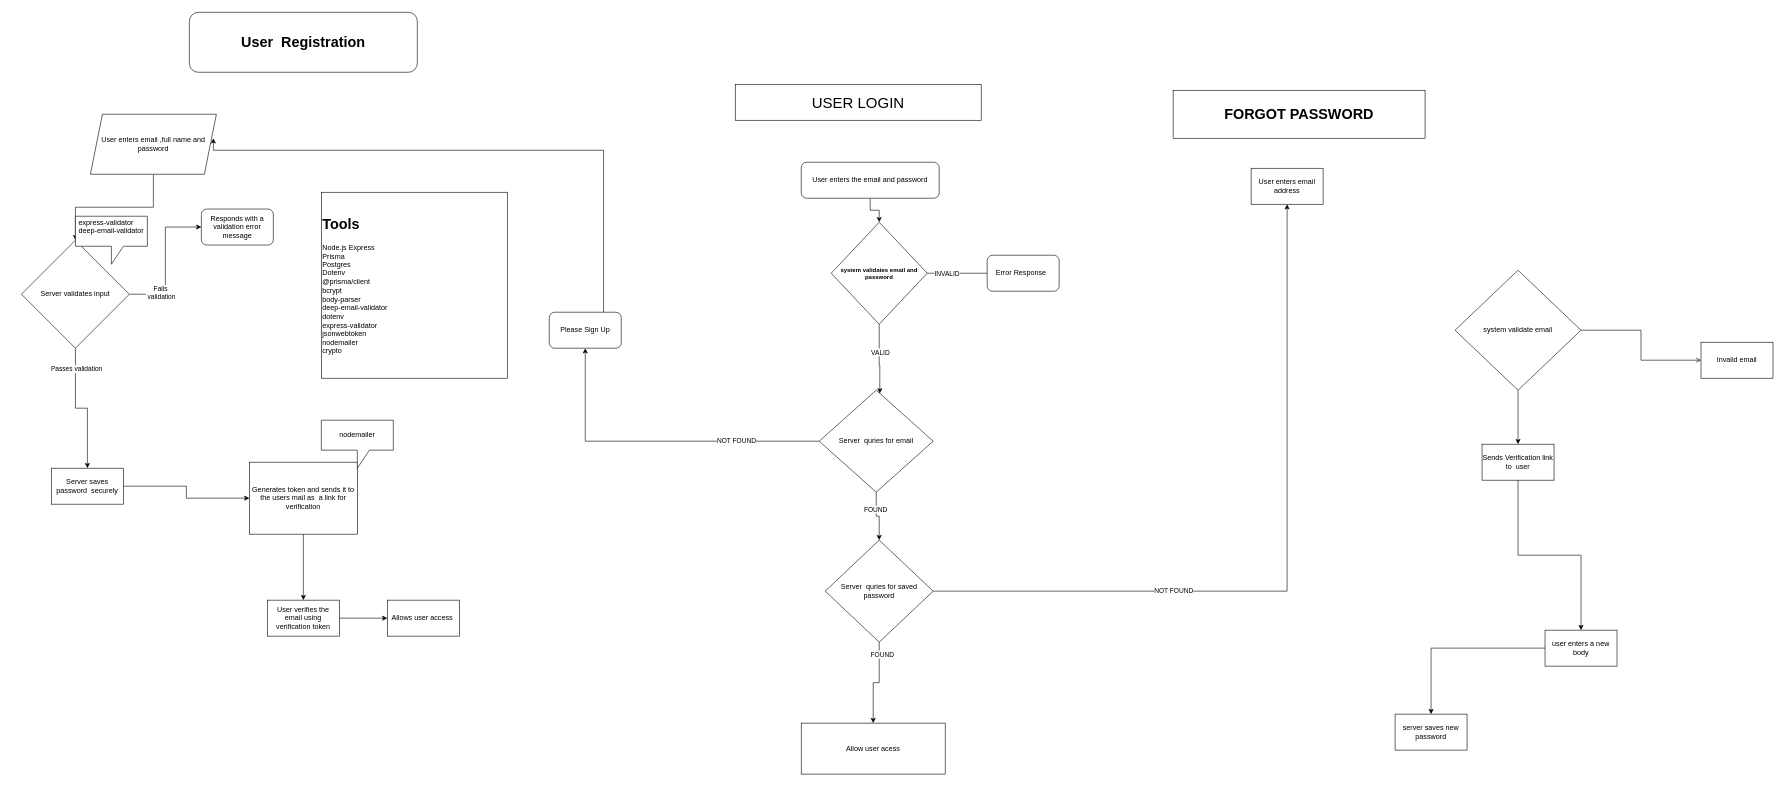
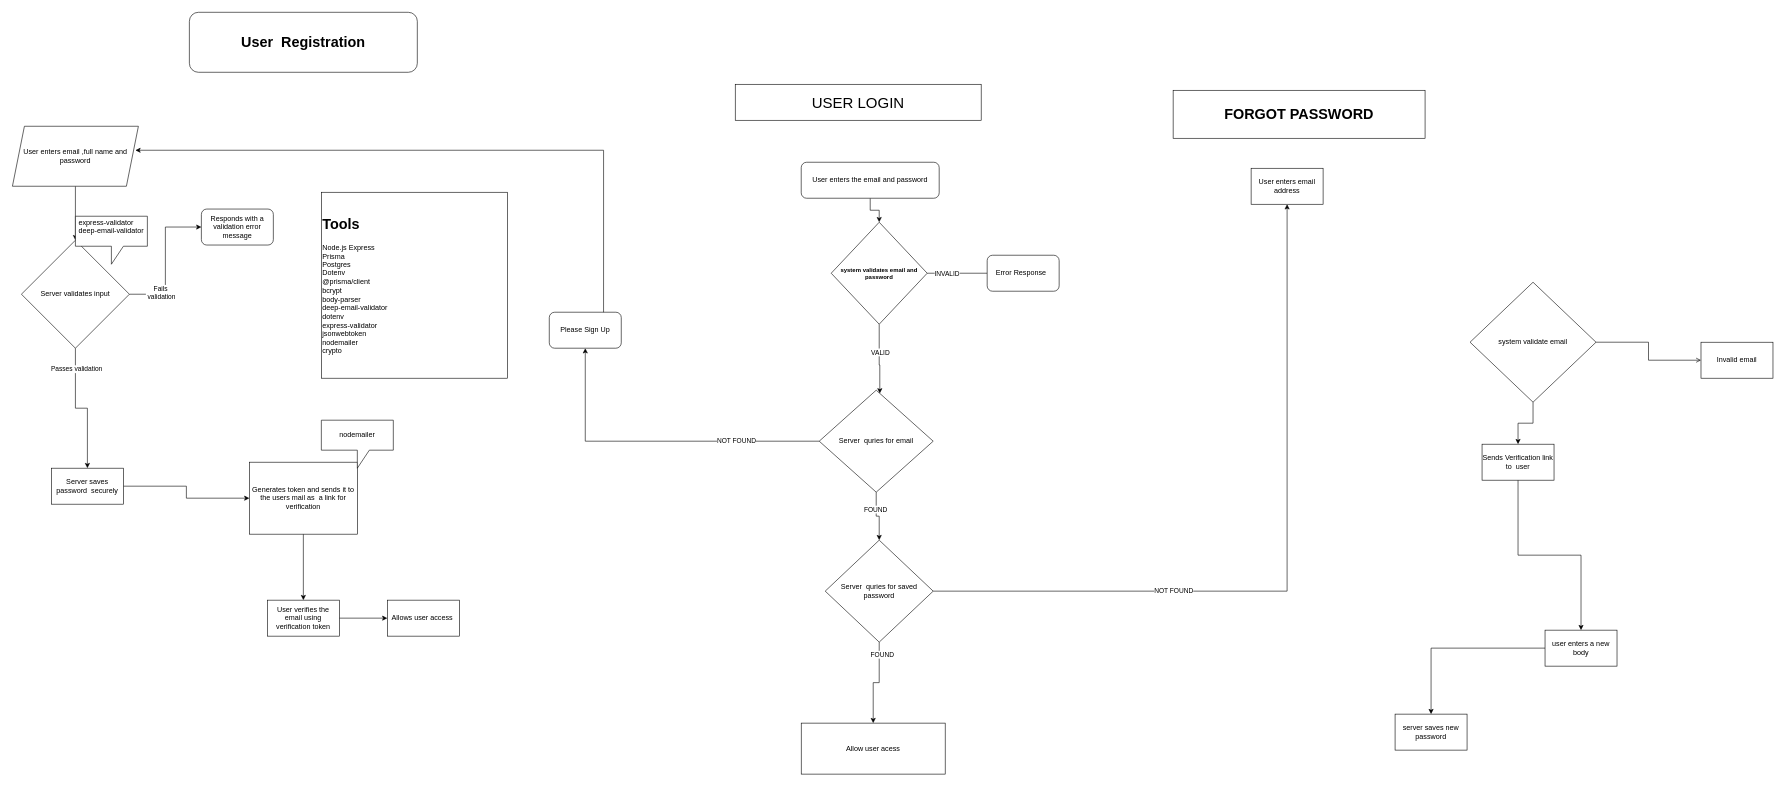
  <mxCell id="0" />
  <mxCell id="1" parent="0" />
  <mxCell id="2" value="&lt;h1&gt;Tools&lt;/h1&gt;&lt;div&gt;Node.js Express&lt;/div&gt;&lt;div&gt;Prisma&amp;nbsp;&lt;/div&gt;&lt;div&gt;Postgres&lt;/div&gt;&lt;div&gt;Dotenv&lt;/div&gt;&lt;div&gt;&lt;div&gt;@prisma/client&lt;/div&gt;&lt;div&gt;bcrypt&lt;/div&gt;&lt;div&gt;body-parser&lt;/div&gt;&lt;div&gt;deep-email-validator&lt;/div&gt;&lt;div&gt;dotenv&lt;/div&gt;&lt;div&gt;express-validator&lt;/div&gt;&lt;div&gt;jsonwebtoken&lt;/div&gt;&lt;div&gt;nodemailer&lt;/div&gt;&lt;/div&gt;&lt;div&gt;crypto&lt;/div&gt;&lt;div&gt;&lt;br&gt;&lt;/div&gt;" style="whiteSpace=wrap;html=1;aspect=fixed;align=left;" vertex="1" parent="1"><mxGeometry x="535" y="320" width="310" height="310" as="geometry" /></mxCell>
  <mxCell id="3" style="edgeStyle=orthogonalEdgeStyle;rounded=0;orthogonalLoop=1;jettySize=auto;html=1;entryX=0.5;entryY=0;entryDx=0;entryDy=0;" edge="1" parent="1" source="4" target="9"><mxGeometry relative="1" as="geometry" /></mxCell>
- <mxCell id="4" value="&lt;div style=&quot;&quot;&gt;&lt;span style=&quot;background-color: initial;&quot;&gt;User enters email ,full name and password&lt;/span&gt;&lt;/div&gt;" style="shape=parallelogram;perimeter=parallelogramPerimeter;whiteSpace=wrap;html=1;fixedSize=1;align=center;" vertex="1" parent="1"><mxGeometry x="150" y="190" width="210" height="100" as="geometry" /></mxCell>
+ <mxCell id="4" value="&lt;div style=&quot;&quot;&gt;&lt;span style=&quot;background-color: initial;&quot;&gt;User enters email ,full name and password&lt;/span&gt;&lt;/div&gt;" style="shape=parallelogram;perimeter=parallelogramPerimeter;whiteSpace=wrap;html=1;fixedSize=1;align=center;" vertex="1" parent="1"><mxGeometry x="20" y="210" width="210" height="100" as="geometry" /></mxCell>
  <mxCell id="5" style="edgeStyle=orthogonalEdgeStyle;rounded=0;orthogonalLoop=1;jettySize=auto;html=1;entryX=0.5;entryY=0;entryDx=0;entryDy=0;" edge="1" parent="1" source="9" target="12"><mxGeometry relative="1" as="geometry"><mxPoint x="135" y="630" as="targetPoint" /></mxGeometry></mxCell>
  <mxCell id="6" value="Passes validation" style="edgeLabel;html=1;align=center;verticalAlign=middle;resizable=0;points=[];" vertex="1" connectable="0" parent="5"><mxGeometry x="-0.689" y="1" relative="1" as="geometry"><mxPoint as="offset" /></mxGeometry></mxCell>
  <mxCell id="7" value="" style="edgeStyle=orthogonalEdgeStyle;rounded=0;orthogonalLoop=1;jettySize=auto;html=1;" edge="1" parent="1" source="9" target="10"><mxGeometry relative="1" as="geometry" /></mxCell>
  <mxCell id="8" value="Fails&lt;br&gt;&amp;nbsp;validation" style="edgeLabel;html=1;align=center;verticalAlign=middle;resizable=0;points=[];" vertex="1" connectable="0" parent="7"><mxGeometry x="-0.561" y="3" relative="1" as="geometry"><mxPoint as="offset" /></mxGeometry></mxCell>
  <mxCell id="9" value="Server validates input" style="rhombus;whiteSpace=wrap;html=1;" vertex="1" parent="1"><mxGeometry x="35" y="400" width="180" height="180" as="geometry" /></mxCell>
  <mxCell id="10" value="Responds with a validation error message" style="rounded=1;whiteSpace=wrap;html=1;" vertex="1" parent="1"><mxGeometry x="335" y="348" width="120" height="60" as="geometry" /></mxCell>
  <mxCell id="11" value="" style="edgeStyle=orthogonalEdgeStyle;rounded=0;orthogonalLoop=1;jettySize=auto;html=1;" edge="1" parent="1" source="12" target="46"><mxGeometry relative="1" as="geometry" /></mxCell>
  <mxCell id="12" value="Server saves password&amp;nbsp; securely" style="rounded=0;whiteSpace=wrap;html=1;" vertex="1" parent="1"><mxGeometry x="85" y="780" width="120" height="60" as="geometry" /></mxCell>
  <mxCell id="13" value="&lt;font style=&quot;font-size: 25px;&quot;&gt;USER LOGIN&lt;/font&gt;" style="rounded=0;whiteSpace=wrap;html=1;" vertex="1" parent="1"><mxGeometry x="1225" y="140" width="410" height="60" as="geometry" /></mxCell>
  <mxCell id="14" style="edgeStyle=orthogonalEdgeStyle;rounded=0;orthogonalLoop=1;jettySize=auto;html=1;exitX=0.5;exitY=1;exitDx=0;exitDy=0;" edge="1" parent="1" source="15" target="20"><mxGeometry relative="1" as="geometry"><mxPoint x="1450" y="420" as="targetPoint" /></mxGeometry></mxCell>
  <mxCell id="15" value="User enters the email and password" style="rounded=1;whiteSpace=wrap;html=1;" vertex="1" parent="1"><mxGeometry x="1335" y="270" width="230" height="60" as="geometry" /></mxCell>
  <mxCell id="16" style="edgeStyle=orthogonalEdgeStyle;rounded=0;orthogonalLoop=1;jettySize=auto;html=1;exitX=1;exitY=0.5;exitDx=0;exitDy=0;endArrow=none;" edge="1" parent="1" source="20" target="31"><mxGeometry relative="1" as="geometry"><mxPoint x="1625" y="454.632" as="targetPoint" /></mxGeometry></mxCell>
  <mxCell id="17" value="INVALID&lt;br&gt;" style="edgeLabel;html=1;align=center;verticalAlign=middle;resizable=0;points=[];" vertex="1" connectable="0" parent="16"><mxGeometry x="-0.351" relative="1" as="geometry"><mxPoint as="offset" /></mxGeometry></mxCell>
  <mxCell id="18" value="" style="edgeStyle=orthogonalEdgeStyle;rounded=0;orthogonalLoop=1;jettySize=auto;html=1;" edge="1" parent="1" source="20" target="25"><mxGeometry relative="1" as="geometry"><mxPoint x="1465" y="690" as="targetPoint" /><Array as="points"><mxPoint x="1465" y="608" /><mxPoint x="1466" y="608" /></Array></mxGeometry></mxCell>
  <mxCell id="19" value="VALID" style="edgeLabel;html=1;align=center;verticalAlign=middle;resizable=0;points=[];" vertex="1" connectable="0" parent="18"><mxGeometry x="-0.203" y="1" relative="1" as="geometry"><mxPoint as="offset" /></mxGeometry></mxCell>
  <mxCell id="20" value="&lt;h5&gt;system validates email and password&lt;/h5&gt;" style="rhombus;whiteSpace=wrap;html=1;" vertex="1" parent="1"><mxGeometry x="1385" y="370" width="160" height="170" as="geometry" /></mxCell>
  <mxCell id="21" value="" style="edgeStyle=orthogonalEdgeStyle;rounded=0;orthogonalLoop=1;jettySize=auto;html=1;" edge="1" parent="1" source="25" target="30"><mxGeometry relative="1" as="geometry" /></mxCell>
  <mxCell id="22" value="FOUND&lt;br&gt;" style="edgeLabel;html=1;align=center;verticalAlign=middle;resizable=0;points=[];" vertex="1" connectable="0" parent="21"><mxGeometry x="-0.35" y="-2" relative="1" as="geometry"><mxPoint as="offset" /></mxGeometry></mxCell>
  <mxCell id="23" style="edgeStyle=orthogonalEdgeStyle;rounded=0;orthogonalLoop=1;jettySize=auto;html=1;" edge="1" parent="1" source="25" target="32"><mxGeometry relative="1" as="geometry"><mxPoint x="955" y="620" as="targetPoint" /></mxGeometry></mxCell>
  <mxCell id="24" value="NOT FOUND" style="edgeLabel;html=1;align=center;verticalAlign=middle;resizable=0;points=[];" vertex="1" connectable="0" parent="23"><mxGeometry x="-0.491" y="-2" relative="1" as="geometry"><mxPoint as="offset" /></mxGeometry></mxCell>
  <mxCell id="25" value="Server&amp;nbsp; quries for email" style="rhombus;whiteSpace=wrap;html=1;" vertex="1" parent="1"><mxGeometry x="1365" y="650" width="190" height="170" as="geometry" /></mxCell>
  <mxCell id="26" value="" style="edgeStyle=orthogonalEdgeStyle;rounded=0;orthogonalLoop=1;jettySize=auto;html=1;" edge="1" parent="1" source="30" target="33"><mxGeometry relative="1" as="geometry" /></mxCell>
  <mxCell id="27" value="NOT FOUND&lt;br&gt;" style="edgeLabel;html=1;align=center;verticalAlign=middle;resizable=0;points=[];" vertex="1" connectable="0" parent="26"><mxGeometry x="-0.353" y="2" relative="1" as="geometry"><mxPoint as="offset" /></mxGeometry></mxCell>
  <mxCell id="28" value="" style="edgeStyle=orthogonalEdgeStyle;rounded=0;orthogonalLoop=1;jettySize=auto;html=1;" edge="1" parent="1" source="30" target="34"><mxGeometry relative="1" as="geometry" /></mxCell>
  <mxCell id="29" value="FOUND&lt;br&gt;" style="edgeLabel;html=1;align=center;verticalAlign=middle;resizable=0;points=[];" vertex="1" connectable="0" parent="28"><mxGeometry x="-0.724" y="4" relative="1" as="geometry"><mxPoint as="offset" /></mxGeometry></mxCell>
  <mxCell id="30" value="Server&amp;nbsp; quries for saved password" style="rhombus;whiteSpace=wrap;html=1;" vertex="1" parent="1"><mxGeometry x="1375" y="900" width="180" height="170" as="geometry" /></mxCell>
  <mxCell id="31" value="Error Response&amp;nbsp;&amp;nbsp;" style="rounded=1;whiteSpace=wrap;html=1;" vertex="1" parent="1"><mxGeometry x="1645" y="425.002" width="120" height="60" as="geometry" /></mxCell>
  <mxCell id="32" value="Please Sign Up" style="rounded=1;whiteSpace=wrap;html=1;" vertex="1" parent="1"><mxGeometry x="915" y="520" width="120" height="60" as="geometry" /></mxCell>
  <mxCell id="33" value="User enters email address" style="whiteSpace=wrap;html=1;" vertex="1" parent="1"><mxGeometry x="2085" y="280" width="120" height="60" as="geometry" /></mxCell>
  <mxCell id="34" value="Allow user acess&lt;br&gt;" style="whiteSpace=wrap;html=1;" vertex="1" parent="1"><mxGeometry x="1335" y="1205" width="240" height="85" as="geometry" /></mxCell>
  <mxCell id="35" value="&lt;h1&gt;&lt;font style=&quot;font-size: 24px;&quot;&gt;FORGOT PASSWORD&lt;/font&gt;&lt;/h1&gt;" style="rounded=0;whiteSpace=wrap;html=1;" vertex="1" parent="1"><mxGeometry x="1955" y="150" width="420" height="80" as="geometry" /></mxCell>
  <mxCell id="36" value="" style="edgeStyle=orthogonalEdgeStyle;rounded=0;orthogonalLoop=1;jettySize=auto;html=1;endArrow=open;" edge="1" parent="1" source="38" target="39"><mxGeometry relative="1" as="geometry" /></mxCell>
  <mxCell id="37" value="" style="edgeStyle=orthogonalEdgeStyle;rounded=0;orthogonalLoop=1;jettySize=auto;html=1;" edge="1" parent="1" source="44" target="41"><mxGeometry relative="1" as="geometry" /></mxCell>
- <mxCell id="38" value="system validate email" style="rhombus;whiteSpace=wrap;html=1;" vertex="1" parent="1"><mxGeometry x="2425" y="450" width="210" height="200" as="geometry" /></mxCell>
+ <mxCell id="38" value="system validate email" style="rhombus;whiteSpace=wrap;html=1;" vertex="1" parent="1"><mxGeometry x="2450" y="470" width="210" height="200" as="geometry" /></mxCell>
  <mxCell id="39" value="Invalid email" style="whiteSpace=wrap;html=1;" vertex="1" parent="1"><mxGeometry x="2835" y="570" width="120" height="60" as="geometry" /></mxCell>
  <mxCell id="40" value="" style="edgeStyle=orthogonalEdgeStyle;rounded=0;orthogonalLoop=1;jettySize=auto;html=1;" edge="1" parent="1" source="41" target="42"><mxGeometry relative="1" as="geometry" /></mxCell>
  <mxCell id="41" value="user enters a new body" style="whiteSpace=wrap;html=1;" vertex="1" parent="1"><mxGeometry x="2575" y="1050" width="120" height="60" as="geometry" /></mxCell>
  <mxCell id="42" value="server saves new password" style="whiteSpace=wrap;html=1;" vertex="1" parent="1"><mxGeometry x="2325" y="1190" width="120" height="60" as="geometry" /></mxCell>
  <mxCell id="43" value="" style="edgeStyle=orthogonalEdgeStyle;rounded=0;orthogonalLoop=1;jettySize=auto;html=1;" edge="1" parent="1" source="38" target="44"><mxGeometry relative="1" as="geometry"><mxPoint x="2530" y="650" as="sourcePoint" /><mxPoint x="2635" y="1050" as="targetPoint" /></mxGeometry></mxCell>
  <mxCell id="44" value="Sends Verification link to&amp;nbsp; user" style="rounded=0;whiteSpace=wrap;html=1;" vertex="1" parent="1"><mxGeometry x="2470" y="740" width="120" height="60" as="geometry" /></mxCell>
  <mxCell id="45" value="" style="edgeStyle=orthogonalEdgeStyle;rounded=0;orthogonalLoop=1;jettySize=auto;html=1;" edge="1" parent="1" source="46" target="48"><mxGeometry relative="1" as="geometry" /></mxCell>
  <mxCell id="46" value="Generates token and sends it to the users mail as&amp;nbsp; a link for verification" style="whiteSpace=wrap;html=1;rounded=0;" vertex="1" parent="1"><mxGeometry x="415" y="770" width="180" height="120" as="geometry" /></mxCell>
  <mxCell id="47" value="" style="edgeStyle=orthogonalEdgeStyle;rounded=0;orthogonalLoop=1;jettySize=auto;html=1;" edge="1" parent="1" source="48" target="49"><mxGeometry relative="1" as="geometry" /></mxCell>
  <mxCell id="48" value="User verifies the email using verification token" style="whiteSpace=wrap;html=1;rounded=0;" vertex="1" parent="1"><mxGeometry x="445" y="1000" width="120" height="60" as="geometry" /></mxCell>
  <mxCell id="49" value="Allows user access&amp;nbsp;" style="whiteSpace=wrap;html=1;rounded=0;" vertex="1" parent="1"><mxGeometry x="645" y="1000" width="120" height="60" as="geometry" /></mxCell>
  <mxCell id="50" value="&lt;h1&gt;User&amp;nbsp; Registration&lt;/h1&gt;" style="rounded=1;whiteSpace=wrap;html=1;" vertex="1" parent="1"><mxGeometry x="315" y="20" width="380" height="100" as="geometry" /></mxCell>
  <mxCell id="51" style="edgeStyle=orthogonalEdgeStyle;rounded=0;orthogonalLoop=1;jettySize=auto;html=1;exitX=0.5;exitY=0;exitDx=0;exitDy=0;entryX=0.976;entryY=0.4;entryDx=0;entryDy=0;entryPerimeter=0;" edge="1" parent="1" target="4"><mxGeometry relative="1" as="geometry"><mxPoint x="1005.48" y="520" as="sourcePoint" /><mxPoint x="255.02" y="255.6" as="targetPoint" /><Array as="points"><mxPoint x="1005" y="250" /></Array></mxGeometry></mxCell>
  <mxCell id="52" value="&lt;div style=&quot;border-color: var(--border-color); text-align: left;&quot;&gt;express-validator&lt;/div&gt;&lt;div&gt;&lt;div style=&quot;border-color: var(--border-color); text-align: left;&quot;&gt;deep-email-validator&lt;/div&gt;&lt;/div&gt;&lt;div&gt;&lt;br&gt;&lt;/div&gt;" style="shape=callout;whiteSpace=wrap;html=1;perimeter=calloutPerimeter;" vertex="1" parent="1"><mxGeometry x="125" y="360" width="120" height="80" as="geometry" /></mxCell>
  <mxCell id="53" value="nodemailer" style="shape=callout;whiteSpace=wrap;html=1;perimeter=calloutPerimeter;" vertex="1" parent="1"><mxGeometry x="535" y="700" width="120" height="80" as="geometry" /></mxCell>
